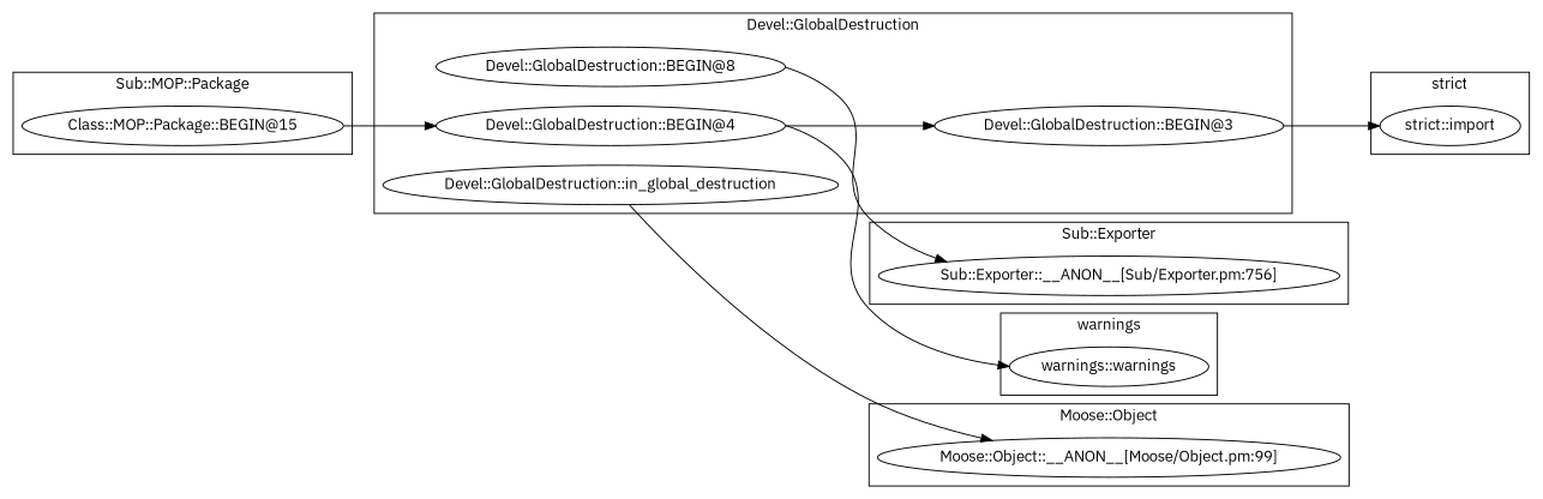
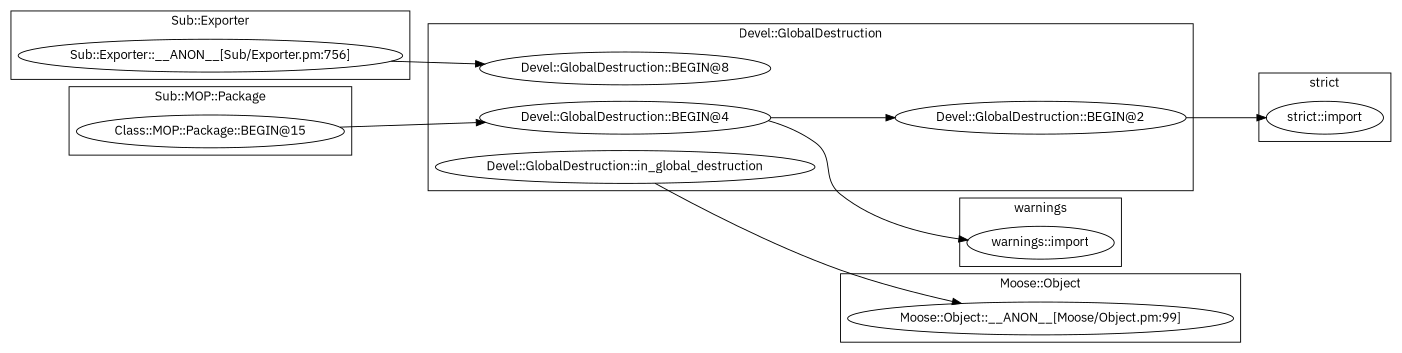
  digraph {
    fontname="IBM Plex Sans"
    rankdir=LR
    node [fontname="IBM Plex Sans"]
    edge [fontname="IBM Plex Sans"]
-   "warnings::import" [label="warnings::warnings"]
-   "Devel::GlobalDestruction::BEGIN@3"
+   "warnings::import"
+   "Devel::GlobalDestruction::BEGIN@3" [label="Devel::GlobalDestruction::BEGIN@2"]
    "Devel::GlobalDestruction::BEGIN@8"
    "Devel::GlobalDestruction::BEGIN@4"
    "Devel::GlobalDestruction::in_global_destruction"
    "Sub::Exporter::__ANON__[Sub/Exporter.pm:756]"
    "strict::import"
    "Moose::Object::__ANON__[Moose/Object.pm:99]"
    "Class::MOP::Package::BEGIN@15"
    subgraph cluster_1 {
      label=warnings
      "warnings::import"
    }
    subgraph cluster_2 {
      label="Devel::GlobalDestruction"
      "Devel::GlobalDestruction::BEGIN@3"
      "Devel::GlobalDestruction::BEGIN@8"
      "Devel::GlobalDestruction::BEGIN@4"
      "Devel::GlobalDestruction::in_global_destruction"
    }
    subgraph cluster_3 {
      label="Sub::Exporter"
      "Sub::Exporter::__ANON__[Sub/Exporter.pm:756]"
    }
    subgraph cluster_4 {
      label="strict"
      "strict::import"
    }
    subgraph cluster_5 {
      label="Moose::Object"
      "Moose::Object::__ANON__[Moose/Object.pm:99]"
    }
    subgraph cluster_6 {
      label="Sub::MOP::Package"
      "Class::MOP::Package::BEGIN@15"
    }
    "Devel::GlobalDestruction::BEGIN@3" -> "strict::import"
-   "Devel::GlobalDestruction::BEGIN@8" -> "Sub::Exporter::__ANON__[Sub/Exporter.pm:756]"
+   "Sub::Exporter::__ANON__[Sub/Exporter.pm:756]" -> "Devel::GlobalDestruction::BEGIN@8"
    "Devel::GlobalDestruction::BEGIN@4" -> "warnings::import"
    "Devel::GlobalDestruction::BEGIN@4" -> "Devel::GlobalDestruction::BEGIN@3"
    "Devel::GlobalDestruction::in_global_destruction" -> "Moose::Object::__ANON__[Moose/Object.pm:99]"
    "Class::MOP::Package::BEGIN@15" -> "Devel::GlobalDestruction::BEGIN@4"
  }
